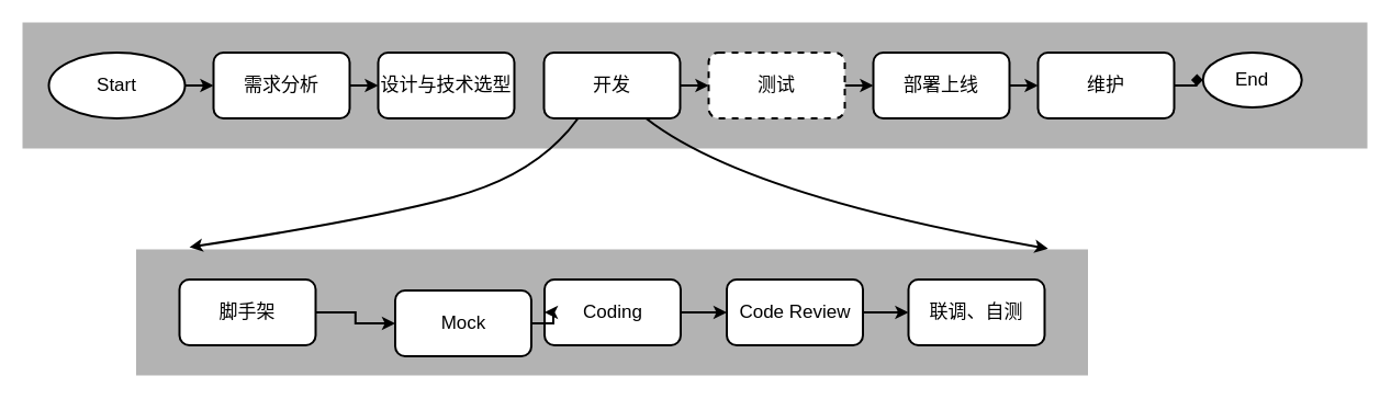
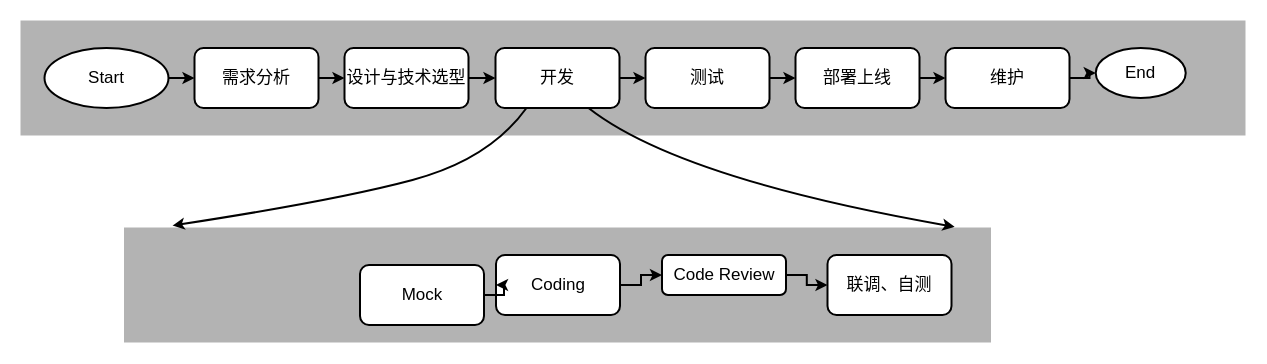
  <mxCell id="0" />
  <mxCell id="1" parent="0" />
  <mxCell id="2" value="" style="rounded=0;whiteSpace=wrap;html=1;strokeWidth=2;fontSize=17;strokeColor=none;fillColor=#B3B3B3;" vertex="1" parent="1"><mxGeometry x="123.5" y="227" width="867" height="115" as="geometry" /></mxCell>
  <mxCell id="3" value="" style="rounded=0;whiteSpace=wrap;html=1;strokeWidth=2;fontSize=17;strokeColor=none;fillColor=#B3B3B3;" vertex="1" parent="1"><mxGeometry x="20" y="20" width="1225" height="115" as="geometry" /></mxCell>
  <mxCell id="4" style="edgeStyle=orthogonalEdgeStyle;rounded=0;orthogonalLoop=1;jettySize=auto;html=1;entryX=0;entryY=0.5;entryDx=0;entryDy=0;strokeWidth=2;fontSize=17;" edge="1" parent="1" source="5" target="7"><mxGeometry relative="1" as="geometry" /></mxCell>
  <mxCell id="5" value="需求分析" style="rounded=1;whiteSpace=wrap;html=1;strokeWidth=2;fontSize=17;" vertex="1" parent="1"><mxGeometry x="194" y="47.5" width="124" height="60" as="geometry" /></mxCell>
+ <mxCell id="6" style="edgeStyle=orthogonalEdgeStyle;rounded=0;orthogonalLoop=1;jettySize=auto;html=1;entryX=0;entryY=0.5;entryDx=0;entryDy=0;strokeWidth=2;fontSize=17;" edge="1" parent="1" source="7" target="9"><mxGeometry relative="1" as="geometry" /></mxCell>
  <mxCell id="7" value="设计与技术选型" style="rounded=1;whiteSpace=wrap;html=1;strokeWidth=2;fontSize=17;" vertex="1" parent="1"><mxGeometry x="344" y="47.5" width="124" height="60" as="geometry" /></mxCell>
  <mxCell id="8" style="edgeStyle=orthogonalEdgeStyle;rounded=0;orthogonalLoop=1;jettySize=auto;html=1;entryX=0;entryY=0.5;entryDx=0;entryDy=0;strokeWidth=2;fontSize=17;" edge="1" parent="1" source="9" target="13"><mxGeometry relative="1" as="geometry" /></mxCell>
  <mxCell id="9" value="开发" style="rounded=1;whiteSpace=wrap;html=1;strokeWidth=2;fontSize=17;" vertex="1" parent="1"><mxGeometry x="495" y="47.5" width="124" height="60" as="geometry" /></mxCell>
  <mxCell id="10" style="edgeStyle=orthogonalEdgeStyle;rounded=0;orthogonalLoop=1;jettySize=auto;html=1;entryX=0;entryY=0.5;entryDx=0;entryDy=0;strokeWidth=2;fontSize=17;" edge="1" parent="1" source="11" target="15"><mxGeometry relative="1" as="geometry" /></mxCell>
  <mxCell id="11" value="部署上线" style="rounded=1;whiteSpace=wrap;html=1;strokeWidth=2;fontSize=17;" vertex="1" parent="1"><mxGeometry x="795" y="47.5" width="124" height="60" as="geometry" /></mxCell>
  <mxCell id="12" style="edgeStyle=orthogonalEdgeStyle;rounded=0;orthogonalLoop=1;jettySize=auto;html=1;entryX=0;entryY=0.5;entryDx=0;entryDy=0;strokeWidth=2;fontSize=17;" edge="1" parent="1" source="13" target="11"><mxGeometry relative="1" as="geometry" /></mxCell>
- <mxCell id="13" value="测试" style="rounded=1;whiteSpace=wrap;html=1;strokeWidth=2;fontSize=17;dashed=1;" vertex="1" parent="1"><mxGeometry x="645" y="47.5" width="124" height="60" as="geometry" /></mxCell>
- <mxCell id="14" style="edgeStyle=orthogonalEdgeStyle;rounded=0;orthogonalLoop=1;jettySize=auto;html=1;entryX=0;entryY=0.5;entryDx=0;entryDy=0;strokeWidth=2;fontSize=17;endArrow=diamond;" edge="1" parent="1" source="15" target="19"><mxGeometry relative="1" as="geometry" /></mxCell>
+ <mxCell id="13" value="测试" style="rounded=1;whiteSpace=wrap;html=1;strokeWidth=2;fontSize=17;" vertex="1" parent="1"><mxGeometry x="645" y="47.5" width="124" height="60" as="geometry" /></mxCell>
+ <mxCell id="14" style="edgeStyle=orthogonalEdgeStyle;rounded=0;orthogonalLoop=1;jettySize=auto;html=1;entryX=0;entryY=0.5;entryDx=0;entryDy=0;strokeWidth=2;fontSize=17;" edge="1" parent="1" source="15" target="19"><mxGeometry relative="1" as="geometry" /></mxCell>
  <mxCell id="15" value="维护" style="rounded=1;whiteSpace=wrap;html=1;strokeWidth=2;fontSize=17;" vertex="1" parent="1"><mxGeometry x="945" y="47.5" width="124" height="60" as="geometry" /></mxCell>
  <mxCell id="16" value="" style="curved=1;endArrow=classic;html=1;fontSize=17;strokeWidth=2;exitX=0.25;exitY=1;exitDx=0;exitDy=0;entryX=0.056;entryY=-0.017;entryDx=0;entryDy=0;entryPerimeter=0;" edge="1" parent="1" source="9" target="2"><mxGeometry width="50" height="50" relative="1" as="geometry"><mxPoint x="267" y="264" as="sourcePoint" /><mxPoint x="139" y="200" as="targetPoint" /><Array as="points"><mxPoint x="489" y="159" /><mxPoint x="335" y="200" /></Array></mxGeometry></mxCell>
  <mxCell id="17" style="edgeStyle=orthogonalEdgeStyle;rounded=0;orthogonalLoop=1;jettySize=auto;html=1;entryX=0;entryY=0.5;entryDx=0;entryDy=0;strokeWidth=2;fontSize=17;" edge="1" parent="1" source="18" target="5"><mxGeometry relative="1" as="geometry" /></mxCell>
  <mxCell id="18" value="Start" style="ellipse;whiteSpace=wrap;html=1;strokeWidth=2;fontSize=17;" vertex="1" parent="1"><mxGeometry x="44" y="47.5" width="124" height="60" as="geometry" /></mxCell>
  <mxCell id="19" value="End" style="ellipse;whiteSpace=wrap;html=1;strokeWidth=2;fontSize=17;" vertex="1" parent="1"><mxGeometry x="1095.227" y="47.5" width="90" height="50" as="geometry" /></mxCell>
- <mxCell id="20" style="edgeStyle=orthogonalEdgeStyle;rounded=0;orthogonalLoop=1;jettySize=auto;html=1;entryX=0;entryY=0.5;entryDx=0;entryDy=0;strokeWidth=2;fontSize=17;" edge="1" parent="1" source="21" target="29"><mxGeometry relative="1" as="geometry" /></mxCell>
- <mxCell id="21" value="脚手架" style="rounded=1;whiteSpace=wrap;html=1;strokeWidth=2;fontSize=17;" vertex="1" parent="1"><mxGeometry x="163" y="254.5" width="124" height="60" as="geometry" /></mxCell>
  <mxCell id="22" style="edgeStyle=orthogonalEdgeStyle;rounded=0;orthogonalLoop=1;jettySize=auto;html=1;entryX=0;entryY=0.5;entryDx=0;entryDy=0;strokeWidth=2;fontSize=17;" edge="1" parent="1" source="23" target="25"><mxGeometry relative="1" as="geometry" /></mxCell>
  <mxCell id="23" value="Coding" style="rounded=1;whiteSpace=wrap;html=1;strokeWidth=2;fontSize=17;" vertex="1" parent="1"><mxGeometry x="495.5" y="254.5" width="124" height="60" as="geometry" /></mxCell>
  <mxCell id="24" style="edgeStyle=orthogonalEdgeStyle;rounded=0;orthogonalLoop=1;jettySize=auto;html=1;entryX=0;entryY=0.5;entryDx=0;entryDy=0;strokeWidth=2;fontSize=17;" edge="1" parent="1" source="25" target="26"><mxGeometry relative="1" as="geometry" /></mxCell>
- <mxCell id="25" value="Code Review" style="rounded=1;whiteSpace=wrap;html=1;strokeWidth=2;fontSize=17;" vertex="1" parent="1"><mxGeometry x="661.5" y="254.5" width="124" height="60" as="geometry" /></mxCell>
+ <mxCell id="25" value="Code Review" style="rounded=1;whiteSpace=wrap;html=1;strokeWidth=2;fontSize=17;" vertex="1" parent="1"><mxGeometry x="661.5" y="254.5" width="124" height="40" as="geometry" /></mxCell>
  <mxCell id="26" value="联调、自测" style="rounded=1;whiteSpace=wrap;html=1;strokeWidth=2;fontSize=17;" vertex="1" parent="1"><mxGeometry x="827" y="254.5" width="124" height="60" as="geometry" /></mxCell>
  <mxCell id="27" value="" style="curved=1;endArrow=classic;html=1;fontSize=17;strokeWidth=2;exitX=0.75;exitY=1;exitDx=0;exitDy=0;entryX=0.958;entryY=-0.006;entryDx=0;entryDy=0;entryPerimeter=0;" edge="1" parent="1" source="9" target="2"><mxGeometry width="50" height="50" relative="1" as="geometry"><mxPoint x="549" y="120" as="sourcePoint" /><mxPoint x="872" y="210" as="targetPoint" /><Array as="points"><mxPoint x="678" y="178" /></Array></mxGeometry></mxCell>
  <mxCell id="28" style="edgeStyle=orthogonalEdgeStyle;rounded=0;orthogonalLoop=1;jettySize=auto;html=1;entryX=0;entryY=0.5;entryDx=0;entryDy=0;strokeWidth=2;fontSize=17;" edge="1" parent="1" source="29" target="23"><mxGeometry relative="1" as="geometry" /></mxCell>
  <mxCell id="29" value="Mock" style="rounded=1;whiteSpace=wrap;html=1;strokeWidth=2;fontSize=17;" vertex="1" parent="1"><mxGeometry x="359.5" y="264.5" width="124" height="60" as="geometry" /></mxCell>
